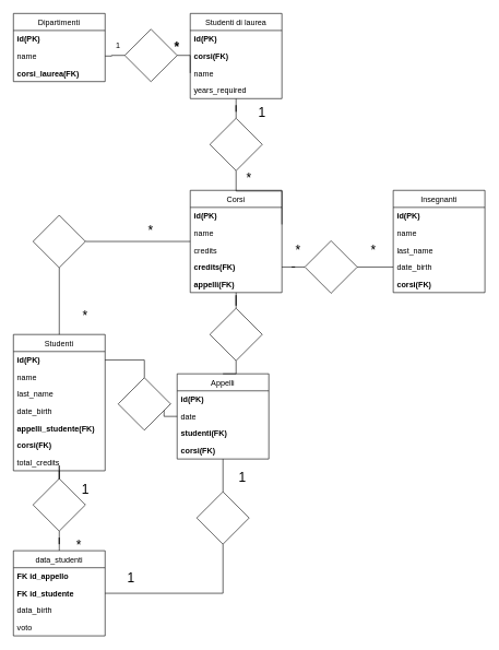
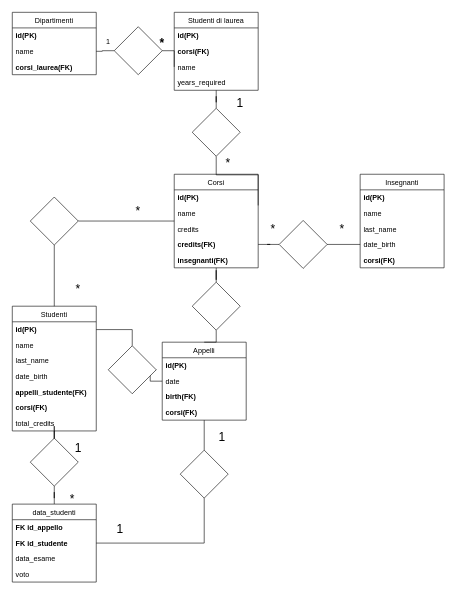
  <mxCell id="0" />
  <mxCell id="1" parent="0" />
  <mxCell id="2" value="Dipartimenti" style="swimlane;fontStyle=0;childLayout=stackLayout;horizontal=1;startSize=26;horizontalStack=0;resizeParent=1;resizeParentMax=0;resizeLast=0;collapsible=1;marginBottom=0;" vertex="1" parent="1"><mxGeometry x="20" y="20" width="140" height="104" as="geometry" /></mxCell>
  <mxCell id="3" value="id(PK)" style="text;strokeColor=none;fillColor=none;align=left;verticalAlign=top;spacingLeft=4;spacingRight=4;overflow=hidden;rotatable=0;points=[[0,0.5],[1,0.5]];portConstraint=eastwest;fontStyle=1" vertex="1" parent="2"><mxGeometry y="26" width="140" height="26" as="geometry" /></mxCell>
  <mxCell id="4" value="name" style="text;strokeColor=none;fillColor=none;align=left;verticalAlign=top;spacingLeft=4;spacingRight=4;overflow=hidden;rotatable=0;points=[[0,0.5],[1,0.5]];portConstraint=eastwest;" vertex="1" parent="2"><mxGeometry y="52" width="140" height="26" as="geometry" /></mxCell>
  <mxCell id="5" value="corsi_laurea(FK)" style="text;strokeColor=none;fillColor=none;align=left;verticalAlign=top;spacingLeft=4;spacingRight=4;overflow=hidden;rotatable=0;points=[[0,0.5],[1,0.5]];portConstraint=eastwest;fontStyle=1" vertex="1" parent="2"><mxGeometry y="78" width="140" height="26" as="geometry" /></mxCell>
  <mxCell id="6" value="" style="edgeStyle=orthogonalEdgeStyle;rounded=0;orthogonalLoop=1;jettySize=auto;html=1;fontSize=20;endArrow=none;endFill=0;entryX=0.5;entryY=0;entryDx=0;entryDy=0;" edge="1" parent="1" source="7" target="57"><mxGeometry relative="1" as="geometry" /></mxCell>
  <mxCell id="7" value="Studenti di laurea" style="swimlane;fontStyle=0;childLayout=stackLayout;horizontal=1;startSize=26;horizontalStack=0;resizeParent=1;resizeParentMax=0;resizeLast=0;collapsible=1;marginBottom=0;" vertex="1" parent="1"><mxGeometry x="290" y="20" width="140" height="130" as="geometry" /></mxCell>
  <mxCell id="8" value="id(PK)" style="text;strokeColor=none;fillColor=none;align=left;verticalAlign=top;spacingLeft=4;spacingRight=4;overflow=hidden;rotatable=0;points=[[0,0.5],[1,0.5]];portConstraint=eastwest;fontStyle=1" vertex="1" parent="7"><mxGeometry y="26" width="140" height="26" as="geometry" /></mxCell>
  <mxCell id="9" value="corsi(FK)" style="text;strokeColor=none;fillColor=none;align=left;verticalAlign=top;spacingLeft=4;spacingRight=4;overflow=hidden;rotatable=0;points=[[0,0.5],[1,0.5]];portConstraint=eastwest;fontStyle=1" vertex="1" parent="7"><mxGeometry y="52" width="140" height="26" as="geometry" /></mxCell>
  <mxCell id="10" value="name" style="text;strokeColor=none;fillColor=none;align=left;verticalAlign=top;spacingLeft=4;spacingRight=4;overflow=hidden;rotatable=0;points=[[0,0.5],[1,0.5]];portConstraint=eastwest;" vertex="1" parent="7"><mxGeometry y="78" width="140" height="26" as="geometry" /></mxCell>
  <mxCell id="11" value="years_required" style="text;strokeColor=none;fillColor=none;align=left;verticalAlign=top;spacingLeft=4;spacingRight=4;overflow=hidden;rotatable=0;points=[[0,0.5],[1,0.5]];portConstraint=eastwest;" vertex="1" parent="7"><mxGeometry y="104" width="140" height="26" as="geometry" /></mxCell>
  <mxCell id="12" value="" style="edgeStyle=orthogonalEdgeStyle;rounded=0;orthogonalLoop=1;jettySize=auto;html=1;fontSize=20;endArrow=none;endFill=0;" edge="1" parent="1" source="14" target="71"><mxGeometry relative="1" as="geometry" /></mxCell>
  <mxCell id="13" style="edgeStyle=orthogonalEdgeStyle;rounded=0;orthogonalLoop=1;jettySize=auto;html=1;entryX=1;entryY=0.5;entryDx=0;entryDy=0;fontSize=20;endArrow=none;endFill=0;" edge="1" parent="1" source="14" target="73"><mxGeometry relative="1" as="geometry" /></mxCell>
  <mxCell id="14" value="Corsi" style="swimlane;fontStyle=0;childLayout=stackLayout;horizontal=1;startSize=26;horizontalStack=0;resizeParent=1;resizeParentMax=0;resizeLast=0;collapsible=1;marginBottom=0;" vertex="1" parent="1"><mxGeometry x="290" y="290" width="140" height="156" as="geometry" /></mxCell>
  <mxCell id="15" value="id(PK)" style="text;strokeColor=none;fillColor=none;align=left;verticalAlign=top;spacingLeft=4;spacingRight=4;overflow=hidden;rotatable=0;points=[[0,0.5],[1,0.5]];portConstraint=eastwest;fontStyle=1" vertex="1" parent="14"><mxGeometry y="26" width="140" height="26" as="geometry" /></mxCell>
  <mxCell id="16" value="name" style="text;strokeColor=none;fillColor=none;align=left;verticalAlign=top;spacingLeft=4;spacingRight=4;overflow=hidden;rotatable=0;points=[[0,0.5],[1,0.5]];portConstraint=eastwest;" vertex="1" parent="14"><mxGeometry y="52" width="140" height="26" as="geometry" /></mxCell>
  <mxCell id="17" value="credits" style="text;strokeColor=none;fillColor=none;align=left;verticalAlign=top;spacingLeft=4;spacingRight=4;overflow=hidden;rotatable=0;points=[[0,0.5],[1,0.5]];portConstraint=eastwest;" vertex="1" parent="14"><mxGeometry y="78" width="140" height="26" as="geometry" /></mxCell>
  <mxCell id="18" value="credits(FK)" style="text;strokeColor=none;fillColor=none;align=left;verticalAlign=top;spacingLeft=4;spacingRight=4;overflow=hidden;rotatable=0;points=[[0,0.5],[1,0.5]];portConstraint=eastwest;fontStyle=1" vertex="1" parent="14"><mxGeometry y="104" width="140" height="26" as="geometry" /></mxCell>
- <mxCell id="19" value="appelli(FK)" style="text;strokeColor=none;fillColor=none;align=left;verticalAlign=top;spacingLeft=4;spacingRight=4;overflow=hidden;rotatable=0;points=[[0,0.5],[1,0.5]];portConstraint=eastwest;fontStyle=1" vertex="1" parent="14"><mxGeometry y="130" width="140" height="26" as="geometry" /></mxCell>
+ <mxCell id="19" value="insegnanti(FK)" style="text;strokeColor=none;fillColor=none;align=left;verticalAlign=top;spacingLeft=4;spacingRight=4;overflow=hidden;rotatable=0;points=[[0,0.5],[1,0.5]];portConstraint=eastwest;fontStyle=1" vertex="1" parent="14"><mxGeometry y="130" width="140" height="26" as="geometry" /></mxCell>
  <mxCell id="20" value="Insegnanti" style="swimlane;fontStyle=0;childLayout=stackLayout;horizontal=1;startSize=26;horizontalStack=0;resizeParent=1;resizeParentMax=0;resizeLast=0;collapsible=1;marginBottom=0;" vertex="1" parent="1"><mxGeometry x="600" y="290" width="140" height="156" as="geometry" /></mxCell>
  <mxCell id="21" value="id(PK)" style="text;strokeColor=none;fillColor=none;align=left;verticalAlign=top;spacingLeft=4;spacingRight=4;overflow=hidden;rotatable=0;points=[[0,0.5],[1,0.5]];portConstraint=eastwest;fontStyle=1" vertex="1" parent="20"><mxGeometry y="26" width="140" height="26" as="geometry" /></mxCell>
  <mxCell id="22" value="name" style="text;strokeColor=none;fillColor=none;align=left;verticalAlign=top;spacingLeft=4;spacingRight=4;overflow=hidden;rotatable=0;points=[[0,0.5],[1,0.5]];portConstraint=eastwest;" vertex="1" parent="20"><mxGeometry y="52" width="140" height="26" as="geometry" /></mxCell>
  <mxCell id="23" value="last_name" style="text;strokeColor=none;fillColor=none;align=left;verticalAlign=top;spacingLeft=4;spacingRight=4;overflow=hidden;rotatable=0;points=[[0,0.5],[1,0.5]];portConstraint=eastwest;" vertex="1" parent="20"><mxGeometry y="78" width="140" height="26" as="geometry" /></mxCell>
  <mxCell id="24" value="date_birth" style="text;strokeColor=none;fillColor=none;align=left;verticalAlign=top;spacingLeft=4;spacingRight=4;overflow=hidden;rotatable=0;points=[[0,0.5],[1,0.5]];portConstraint=eastwest;" vertex="1" parent="20"><mxGeometry y="104" width="140" height="26" as="geometry" /></mxCell>
  <mxCell id="25" value="corsi(FK)" style="text;strokeColor=none;fillColor=none;align=left;verticalAlign=top;spacingLeft=4;spacingRight=4;overflow=hidden;rotatable=0;points=[[0,0.5],[1,0.5]];portConstraint=eastwest;fontStyle=1" vertex="1" parent="20"><mxGeometry y="130" width="140" height="26" as="geometry" /></mxCell>
  <mxCell id="26" value="" style="edgeStyle=orthogonalEdgeStyle;rounded=0;orthogonalLoop=1;jettySize=auto;html=1;fontSize=20;endArrow=none;endFill=0;" edge="1" parent="1" source="28" target="50"><mxGeometry relative="1" as="geometry" /></mxCell>
  <mxCell id="27" value="" style="edgeStyle=orthogonalEdgeStyle;rounded=0;orthogonalLoop=1;jettySize=auto;html=1;fontSize=20;endArrow=none;endFill=0;" edge="1" parent="1" source="28" target="68"><mxGeometry relative="1" as="geometry" /></mxCell>
  <mxCell id="28" value="Appelli" style="swimlane;fontStyle=0;childLayout=stackLayout;horizontal=1;startSize=26;horizontalStack=0;resizeParent=1;resizeParentMax=0;resizeLast=0;collapsible=1;marginBottom=0;" vertex="1" parent="1"><mxGeometry x="270" y="570" width="140" height="130" as="geometry" /></mxCell>
  <mxCell id="29" value="id(PK)" style="text;strokeColor=none;fillColor=none;align=left;verticalAlign=top;spacingLeft=4;spacingRight=4;overflow=hidden;rotatable=0;points=[[0,0.5],[1,0.5]];portConstraint=eastwest;fontStyle=1" vertex="1" parent="28"><mxGeometry y="26" width="140" height="26" as="geometry" /></mxCell>
  <mxCell id="30" value="date" style="text;strokeColor=none;fillColor=none;align=left;verticalAlign=top;spacingLeft=4;spacingRight=4;overflow=hidden;rotatable=0;points=[[0,0.5],[1,0.5]];portConstraint=eastwest;" vertex="1" parent="28"><mxGeometry y="52" width="140" height="26" as="geometry" /></mxCell>
- <mxCell id="31" value="studenti(FK)" style="text;strokeColor=none;fillColor=none;align=left;verticalAlign=top;spacingLeft=4;spacingRight=4;overflow=hidden;rotatable=0;points=[[0,0.5],[1,0.5]];portConstraint=eastwest;fontStyle=1" vertex="1" parent="28"><mxGeometry y="78" width="140" height="26" as="geometry" /></mxCell>
+ <mxCell id="31" value="birth(FK)" style="text;strokeColor=none;fillColor=none;align=left;verticalAlign=top;spacingLeft=4;spacingRight=4;overflow=hidden;rotatable=0;points=[[0,0.5],[1,0.5]];portConstraint=eastwest;fontStyle=1" vertex="1" parent="28"><mxGeometry y="78" width="140" height="26" as="geometry" /></mxCell>
  <mxCell id="32" value="corsi(FK)" style="text;strokeColor=none;fillColor=none;align=left;verticalAlign=top;spacingLeft=4;spacingRight=4;overflow=hidden;rotatable=0;points=[[0,0.5],[1,0.5]];portConstraint=eastwest;fontStyle=1" vertex="1" parent="28"><mxGeometry y="104" width="140" height="26" as="geometry" /></mxCell>
  <mxCell id="33" value="" style="edgeStyle=orthogonalEdgeStyle;rounded=0;orthogonalLoop=1;jettySize=auto;html=1;fontSize=20;endArrow=none;endFill=0;" edge="1" parent="1" source="34" target="65"><mxGeometry relative="1" as="geometry" /></mxCell>
  <mxCell id="34" value="Studenti" style="swimlane;fontStyle=0;childLayout=stackLayout;horizontal=1;startSize=26;horizontalStack=0;resizeParent=1;resizeParentMax=0;resizeLast=0;collapsible=1;marginBottom=0;" vertex="1" parent="1"><mxGeometry x="20" y="510" width="140" height="208" as="geometry" /></mxCell>
  <mxCell id="35" value="id(PK)" style="text;strokeColor=none;fillColor=none;align=left;verticalAlign=top;spacingLeft=4;spacingRight=4;overflow=hidden;rotatable=0;points=[[0,0.5],[1,0.5]];portConstraint=eastwest;fontStyle=1" vertex="1" parent="34"><mxGeometry y="26" width="140" height="26" as="geometry" /></mxCell>
  <mxCell id="36" value="name" style="text;strokeColor=none;fillColor=none;align=left;verticalAlign=top;spacingLeft=4;spacingRight=4;overflow=hidden;rotatable=0;points=[[0,0.5],[1,0.5]];portConstraint=eastwest;" vertex="1" parent="34"><mxGeometry y="52" width="140" height="26" as="geometry" /></mxCell>
  <mxCell id="37" value="last_name" style="text;strokeColor=none;fillColor=none;align=left;verticalAlign=top;spacingLeft=4;spacingRight=4;overflow=hidden;rotatable=0;points=[[0,0.5],[1,0.5]];portConstraint=eastwest;" vertex="1" parent="34"><mxGeometry y="78" width="140" height="26" as="geometry" /></mxCell>
  <mxCell id="38" value="date_birth" style="text;strokeColor=none;fillColor=none;align=left;verticalAlign=top;spacingLeft=4;spacingRight=4;overflow=hidden;rotatable=0;points=[[0,0.5],[1,0.5]];portConstraint=eastwest;" vertex="1" parent="34"><mxGeometry y="104" width="140" height="26" as="geometry" /></mxCell>
  <mxCell id="39" value="appelli_studente(FK)" style="text;strokeColor=none;fillColor=none;align=left;verticalAlign=top;spacingLeft=4;spacingRight=4;overflow=hidden;rotatable=0;points=[[0,0.5],[1,0.5]];portConstraint=eastwest;fontStyle=1" vertex="1" parent="34"><mxGeometry y="130" width="140" height="26" as="geometry" /></mxCell>
  <mxCell id="40" value="corsi(FK)" style="text;strokeColor=none;fillColor=none;align=left;verticalAlign=top;spacingLeft=4;spacingRight=4;overflow=hidden;rotatable=0;points=[[0,0.5],[1,0.5]];portConstraint=eastwest;fontStyle=1" vertex="1" parent="34"><mxGeometry y="156" width="140" height="26" as="geometry" /></mxCell>
  <mxCell id="41" value="total_credits" style="text;strokeColor=none;fillColor=none;align=left;verticalAlign=top;spacingLeft=4;spacingRight=4;overflow=hidden;rotatable=0;points=[[0,0.5],[1,0.5]];portConstraint=eastwest;" vertex="1" parent="34"><mxGeometry y="182" width="140" height="26" as="geometry" /></mxCell>
  <mxCell id="42" value="" style="edgeStyle=orthogonalEdgeStyle;rounded=0;orthogonalLoop=1;jettySize=auto;html=1;fontSize=20;endArrow=none;endFill=0;" edge="1" parent="1" source="44" target="65"><mxGeometry relative="1" as="geometry" /></mxCell>
  <mxCell id="43" style="edgeStyle=orthogonalEdgeStyle;rounded=0;orthogonalLoop=1;jettySize=auto;html=1;entryX=0.5;entryY=1;entryDx=0;entryDy=0;fontSize=20;endArrow=none;endFill=0;" edge="1" parent="1" source="44" target="68"><mxGeometry relative="1" as="geometry" /></mxCell>
  <mxCell id="44" value="data_studenti" style="swimlane;fontStyle=0;childLayout=stackLayout;horizontal=1;startSize=26;horizontalStack=0;resizeParent=1;resizeParentMax=0;resizeLast=0;collapsible=1;marginBottom=0;" vertex="1" parent="1"><mxGeometry x="20" y="840" width="140" height="130" as="geometry" /></mxCell>
  <mxCell id="45" value="FK id_appello" style="text;strokeColor=none;fillColor=none;align=left;verticalAlign=top;spacingLeft=4;spacingRight=4;overflow=hidden;rotatable=0;points=[[0,0.5],[1,0.5]];portConstraint=eastwest;fontStyle=1" vertex="1" parent="44"><mxGeometry y="26" width="140" height="26" as="geometry" /></mxCell>
  <mxCell id="46" value="FK id_studente" style="text;strokeColor=none;fillColor=none;align=left;verticalAlign=top;spacingLeft=4;spacingRight=4;overflow=hidden;rotatable=0;points=[[0,0.5],[1,0.5]];portConstraint=eastwest;fontStyle=1" vertex="1" parent="44"><mxGeometry y="52" width="140" height="26" as="geometry" /></mxCell>
- <mxCell id="47" value="data_birth" style="text;strokeColor=none;fillColor=none;align=left;verticalAlign=top;spacingLeft=4;spacingRight=4;overflow=hidden;rotatable=0;points=[[0,0.5],[1,0.5]];portConstraint=eastwest;" vertex="1" parent="44"><mxGeometry y="78" width="140" height="26" as="geometry" /></mxCell>
+ <mxCell id="47" value="data_esame" style="text;strokeColor=none;fillColor=none;align=left;verticalAlign=top;spacingLeft=4;spacingRight=4;overflow=hidden;rotatable=0;points=[[0,0.5],[1,0.5]];portConstraint=eastwest;" vertex="1" parent="44"><mxGeometry y="78" width="140" height="26" as="geometry" /></mxCell>
  <mxCell id="48" value="voto" style="text;strokeColor=none;fillColor=none;align=left;verticalAlign=top;spacingLeft=4;spacingRight=4;overflow=hidden;rotatable=0;points=[[0,0.5],[1,0.5]];portConstraint=eastwest;" vertex="1" parent="44"><mxGeometry y="104" width="140" height="26" as="geometry" /></mxCell>
  <mxCell id="49" value="" style="edgeStyle=orthogonalEdgeStyle;rounded=0;orthogonalLoop=1;jettySize=auto;html=1;fontSize=20;endArrow=none;endFill=0;" edge="1" parent="1" source="50" target="35"><mxGeometry relative="1" as="geometry" /></mxCell>
  <mxCell id="50" value="" style="rhombus;whiteSpace=wrap;html=1;" vertex="1" parent="1"><mxGeometry x="180" y="576" width="80" height="80" as="geometry" /></mxCell>
  <mxCell id="51" value="" style="edgeStyle=orthogonalEdgeStyle;rounded=0;orthogonalLoop=1;jettySize=auto;html=1;endArrow=none;endFill=0;" edge="1" parent="1" source="53" target="10"><mxGeometry relative="1" as="geometry" /></mxCell>
  <mxCell id="52" value="" style="edgeStyle=orthogonalEdgeStyle;rounded=0;orthogonalLoop=1;jettySize=auto;html=1;endArrow=none;endFill=0;" edge="1" parent="1" source="53" target="4"><mxGeometry relative="1" as="geometry"><mxPoint x="170" y="80" as="targetPoint" /></mxGeometry></mxCell>
  <mxCell id="53" value="" style="rhombus;whiteSpace=wrap;html=1;" vertex="1" parent="1"><mxGeometry x="190" y="44" width="80" height="80" as="geometry" /></mxCell>
  <mxCell id="54" value="1" style="text;html=1;strokeColor=none;fillColor=none;align=center;verticalAlign=middle;whiteSpace=wrap;rounded=0;" vertex="1" parent="1"><mxGeometry x="160" y="60" width="40" height="20" as="geometry" /></mxCell>
  <mxCell id="55" value="*" style="text;html=1;strokeColor=none;fillColor=none;align=center;verticalAlign=middle;whiteSpace=wrap;rounded=0;fontStyle=1;fontSize=20;" vertex="1" parent="1"><mxGeometry x="250" y="50" width="40" height="40" as="geometry" /></mxCell>
  <mxCell id="56" value="" style="edgeStyle=orthogonalEdgeStyle;rounded=0;orthogonalLoop=1;jettySize=auto;html=1;fontSize=20;endArrow=none;endFill=0;" edge="1" parent="1" source="57" target="16"><mxGeometry relative="1" as="geometry"><Array as="points"><mxPoint x="360" y="291" /><mxPoint x="430" y="291" /></Array></mxGeometry></mxCell>
  <mxCell id="57" value="" style="rhombus;whiteSpace=wrap;html=1;" vertex="1" parent="1"><mxGeometry x="320" y="180" width="80" height="80" as="geometry" /></mxCell>
  <mxCell id="58" value="1" style="text;html=1;strokeColor=none;fillColor=none;align=center;verticalAlign=middle;whiteSpace=wrap;rounded=0;fontSize=20;" vertex="1" parent="1"><mxGeometry x="380" y="160" width="40" height="20" as="geometry" /></mxCell>
  <mxCell id="59" value="*" style="text;html=1;strokeColor=none;fillColor=none;align=center;verticalAlign=middle;whiteSpace=wrap;rounded=0;fontSize=20;" vertex="1" parent="1"><mxGeometry x="360" y="260" width="40" height="20" as="geometry" /></mxCell>
  <mxCell id="60" value="" style="edgeStyle=orthogonalEdgeStyle;rounded=0;orthogonalLoop=1;jettySize=auto;html=1;fontSize=20;endArrow=none;endFill=0;" edge="1" parent="1" source="62" target="18"><mxGeometry relative="1" as="geometry" /></mxCell>
  <mxCell id="61" value="" style="edgeStyle=orthogonalEdgeStyle;rounded=0;orthogonalLoop=1;jettySize=auto;html=1;fontSize=20;endArrow=none;endFill=0;entryX=0;entryY=0.5;entryDx=0;entryDy=0;" edge="1" parent="1" source="62" target="24"><mxGeometry relative="1" as="geometry" /></mxCell>
  <mxCell id="62" value="" style="rhombus;whiteSpace=wrap;html=1;fontSize=20;" vertex="1" parent="1"><mxGeometry x="465" y="367" width="80" height="80" as="geometry" /></mxCell>
  <mxCell id="63" value="*" style="text;html=1;strokeColor=none;fillColor=none;align=center;verticalAlign=middle;whiteSpace=wrap;rounded=0;fontSize=20;" vertex="1" parent="1"><mxGeometry x="435" y="371" width="40" height="20" as="geometry" /></mxCell>
  <mxCell id="64" value="*" style="text;html=1;strokeColor=none;fillColor=none;align=center;verticalAlign=middle;whiteSpace=wrap;rounded=0;fontSize=20;" vertex="1" parent="1"><mxGeometry x="550" y="371" width="40" height="20" as="geometry" /></mxCell>
  <mxCell id="65" value="" style="rhombus;whiteSpace=wrap;html=1;fontSize=20;" vertex="1" parent="1"><mxGeometry x="50" y="730" width="80" height="80" as="geometry" /></mxCell>
  <mxCell id="66" value="1" style="text;html=1;strokeColor=none;fillColor=none;align=center;verticalAlign=middle;whiteSpace=wrap;rounded=0;fontSize=20;" vertex="1" parent="1"><mxGeometry x="110" y="730" width="40" height="30" as="geometry" /></mxCell>
  <mxCell id="67" value="*" style="text;html=1;strokeColor=none;fillColor=none;align=center;verticalAlign=middle;whiteSpace=wrap;rounded=0;fontSize=20;" vertex="1" parent="1"><mxGeometry x="100" y="820" width="40" height="20" as="geometry" /></mxCell>
  <mxCell id="68" value="" style="rhombus;whiteSpace=wrap;html=1;fontSize=20;" vertex="1" parent="1"><mxGeometry x="300" y="750" width="80" height="80" as="geometry" /></mxCell>
  <mxCell id="69" value="1" style="text;html=1;strokeColor=none;fillColor=none;align=center;verticalAlign=middle;whiteSpace=wrap;rounded=0;fontSize=20;" vertex="1" parent="1"><mxGeometry x="180" y="870" width="40" height="20" as="geometry" /></mxCell>
  <mxCell id="70" style="edgeStyle=orthogonalEdgeStyle;rounded=0;orthogonalLoop=1;jettySize=auto;html=1;entryX=0.5;entryY=0;entryDx=0;entryDy=0;fontSize=20;endArrow=none;endFill=0;" edge="1" parent="1" source="71" target="28"><mxGeometry relative="1" as="geometry" /></mxCell>
  <mxCell id="71" value="" style="rhombus;whiteSpace=wrap;html=1;fontSize=20;" vertex="1" parent="1"><mxGeometry x="320" y="470" width="80" height="80" as="geometry" /></mxCell>
  <mxCell id="72" style="edgeStyle=orthogonalEdgeStyle;rounded=0;orthogonalLoop=1;jettySize=auto;html=1;fontSize=20;endArrow=none;endFill=0;" edge="1" parent="1" source="73" target="34"><mxGeometry relative="1" as="geometry" /></mxCell>
  <mxCell id="73" value="" style="rhombus;whiteSpace=wrap;html=1;fontSize=20;" vertex="1" parent="1"><mxGeometry x="50" y="328" width="80" height="80" as="geometry" /></mxCell>
  <mxCell id="74" value="*" style="text;html=1;strokeColor=none;fillColor=none;align=center;verticalAlign=middle;whiteSpace=wrap;rounded=0;fontSize=20;" vertex="1" parent="1"><mxGeometry x="110" y="470" width="40" height="20" as="geometry" /></mxCell>
  <mxCell id="75" value="*" style="text;html=1;strokeColor=none;fillColor=none;align=center;verticalAlign=middle;whiteSpace=wrap;rounded=0;fontSize=20;" vertex="1" parent="1"><mxGeometry x="210" y="340" width="40" height="20" as="geometry" /></mxCell>
  <mxCell id="76" value="1" style="text;html=1;strokeColor=none;fillColor=none;align=center;verticalAlign=middle;whiteSpace=wrap;rounded=0;fontSize=20;" vertex="1" parent="1"><mxGeometry x="350" y="718" width="40" height="20" as="geometry" /></mxCell>
